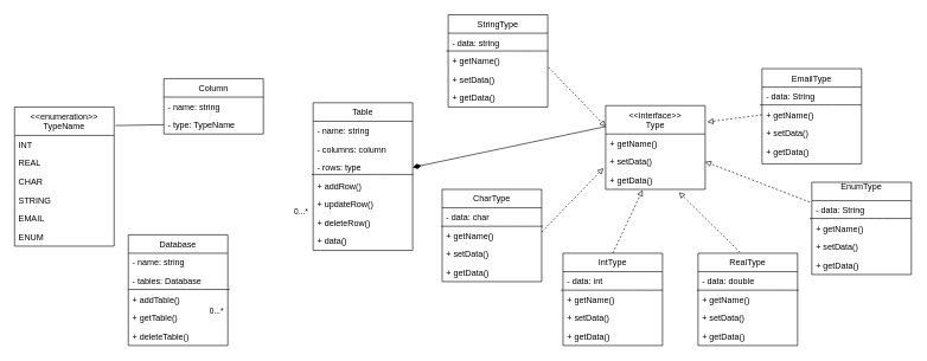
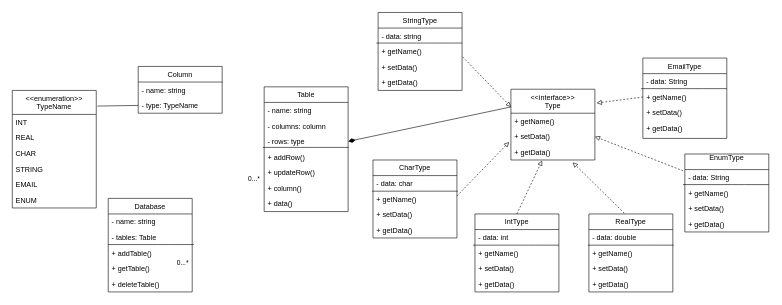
  <mxCell id="0" />
  <mxCell id="1" parent="0" />
  <mxCell id="2" value="RealType" style="swimlane;fontStyle=0;childLayout=stackLayout;horizontal=1;startSize=26;fillColor=none;horizontalStack=0;resizeParent=1;resizeParentMax=0;resizeLast=0;collapsible=1;marginBottom=0;" parent="1" vertex="1"><mxGeometry x="981.47" y="356" width="140" height="130" as="geometry" /></mxCell>
  <mxCell id="3" value="- data: double " style="text;strokeColor=none;fillColor=none;align=left;verticalAlign=top;spacingLeft=4;spacingRight=4;overflow=hidden;rotatable=0;points=[[0,0.5],[1,0.5]];portConstraint=eastwest;" parent="2" vertex="1"><mxGeometry y="26" width="140" height="26" as="geometry" /></mxCell>
  <mxCell id="4" value="" style="endArrow=none;html=1;strokeWidth=1;exitX=-0.014;exitY=-0.115;exitDx=0;exitDy=0;exitPerimeter=0;entryX=1.007;entryY=-0.115;entryDx=0;entryDy=0;entryPerimeter=0;" parent="2" edge="1"><mxGeometry width="50" height="50" relative="1" as="geometry"><mxPoint x="-1.47" y="52.01" as="sourcePoint" /><mxPoint x="141.47" y="52.01" as="targetPoint" /><Array as="points"><mxPoint x="90.49" y="52" /></Array></mxGeometry></mxCell>
  <mxCell id="5" value="+ getName()" style="text;strokeColor=none;fillColor=none;align=left;verticalAlign=top;spacingLeft=4;spacingRight=4;overflow=hidden;rotatable=0;points=[[0,0.5],[1,0.5]];portConstraint=eastwest;" parent="2" vertex="1"><mxGeometry y="52" width="140" height="26" as="geometry" /></mxCell>
  <mxCell id="6" value="+ setData()" style="text;strokeColor=none;fillColor=none;align=left;verticalAlign=top;spacingLeft=4;spacingRight=4;overflow=hidden;rotatable=0;points=[[0,0.5],[1,0.5]];portConstraint=eastwest;" parent="2" vertex="1"><mxGeometry y="78" width="140" height="26" as="geometry" /></mxCell>
  <mxCell id="7" value="+ getData()" style="text;strokeColor=none;fillColor=none;align=left;verticalAlign=top;spacingLeft=4;spacingRight=4;overflow=hidden;rotatable=0;points=[[0,0.5],[1,0.5]];portConstraint=eastwest;" parent="2" vertex="1"><mxGeometry y="104" width="140" height="26" as="geometry" /></mxCell>
  <mxCell id="8" value="IntType" style="swimlane;fontStyle=0;childLayout=stackLayout;horizontal=1;startSize=26;fillColor=none;horizontalStack=0;resizeParent=1;resizeParentMax=0;resizeLast=0;collapsible=1;marginBottom=0;" parent="1" vertex="1"><mxGeometry x="791.47" y="356" width="140" height="130" as="geometry"><mxRectangle x="240" y="434" width="70" height="26" as="alternateBounds" /></mxGeometry></mxCell>
  <mxCell id="9" value="- data: int" style="text;strokeColor=none;fillColor=none;align=left;verticalAlign=top;spacingLeft=4;spacingRight=4;overflow=hidden;rotatable=0;points=[[0,0.5],[1,0.5]];portConstraint=eastwest;" parent="8" vertex="1"><mxGeometry y="26" width="140" height="26" as="geometry" /></mxCell>
  <mxCell id="10" value="" style="endArrow=none;html=1;strokeWidth=1;exitX=-0.014;exitY=-0.115;exitDx=0;exitDy=0;exitPerimeter=0;entryX=1.007;entryY=-0.115;entryDx=0;entryDy=0;entryPerimeter=0;" parent="8" edge="1"><mxGeometry width="50" height="50" relative="1" as="geometry"><mxPoint x="-2.94" y="52.01" as="sourcePoint" /><mxPoint x="140" y="52.01" as="targetPoint" /><Array as="points"><mxPoint x="89.02" y="52" /></Array></mxGeometry></mxCell>
  <mxCell id="11" value="+ getName()" style="text;strokeColor=none;fillColor=none;align=left;verticalAlign=top;spacingLeft=4;spacingRight=4;overflow=hidden;rotatable=0;points=[[0,0.5],[1,0.5]];portConstraint=eastwest;" parent="8" vertex="1"><mxGeometry y="52" width="140" height="26" as="geometry" /></mxCell>
  <mxCell id="12" value="+ setData()" style="text;strokeColor=none;fillColor=none;align=left;verticalAlign=top;spacingLeft=4;spacingRight=4;overflow=hidden;rotatable=0;points=[[0,0.5],[1,0.5]];portConstraint=eastwest;" parent="8" vertex="1"><mxGeometry y="78" width="140" height="26" as="geometry" /></mxCell>
  <mxCell id="13" value="+ getData()" style="text;strokeColor=none;fillColor=none;align=left;verticalAlign=top;spacingLeft=4;spacingRight=4;overflow=hidden;rotatable=0;points=[[0,0.5],[1,0.5]];portConstraint=eastwest;" parent="8" vertex="1"><mxGeometry y="104" width="140" height="26" as="geometry" /></mxCell>
  <mxCell id="14" value="CharType" style="swimlane;fontStyle=0;childLayout=stackLayout;horizontal=1;startSize=26;fillColor=none;horizontalStack=0;resizeParent=1;resizeParentMax=0;resizeLast=0;collapsible=1;marginBottom=0;" parent="1" vertex="1"><mxGeometry x="621.47" y="266" width="140" height="130" as="geometry" /></mxCell>
  <mxCell id="15" value="- data: char " style="text;strokeColor=none;fillColor=none;align=left;verticalAlign=top;spacingLeft=4;spacingRight=4;overflow=hidden;rotatable=0;points=[[0,0.5],[1,0.5]];portConstraint=eastwest;" parent="14" vertex="1"><mxGeometry y="26" width="140" height="26" as="geometry" /></mxCell>
  <mxCell id="16" value="" style="endArrow=none;html=1;strokeWidth=1;exitX=-0.014;exitY=-0.115;exitDx=0;exitDy=0;exitPerimeter=0;entryX=1.007;entryY=-0.115;entryDx=0;entryDy=0;entryPerimeter=0;" parent="14" edge="1"><mxGeometry width="50" height="50" relative="1" as="geometry"><mxPoint x="-1.47" y="52.01" as="sourcePoint" /><mxPoint x="141.47" y="52.01" as="targetPoint" /><Array as="points"><mxPoint x="90.49" y="52" /></Array></mxGeometry></mxCell>
  <mxCell id="17" value="+ getName()" style="text;strokeColor=none;fillColor=none;align=left;verticalAlign=top;spacingLeft=4;spacingRight=4;overflow=hidden;rotatable=0;points=[[0,0.5],[1,0.5]];portConstraint=eastwest;" parent="14" vertex="1"><mxGeometry y="52" width="140" height="26" as="geometry" /></mxCell>
  <mxCell id="18" value="+ setData()" style="text;strokeColor=none;fillColor=none;align=left;verticalAlign=top;spacingLeft=4;spacingRight=4;overflow=hidden;rotatable=0;points=[[0,0.5],[1,0.5]];portConstraint=eastwest;" parent="14" vertex="1"><mxGeometry y="78" width="140" height="26" as="geometry" /></mxCell>
  <mxCell id="19" value="+ getData()" style="text;strokeColor=none;fillColor=none;align=left;verticalAlign=top;spacingLeft=4;spacingRight=4;overflow=hidden;rotatable=0;points=[[0,0.5],[1,0.5]];portConstraint=eastwest;" parent="14" vertex="1"><mxGeometry y="104" width="140" height="26" as="geometry" /></mxCell>
  <mxCell id="20" value="StringType" style="swimlane;fontStyle=0;childLayout=stackLayout;horizontal=1;startSize=26;fillColor=none;horizontalStack=0;resizeParent=1;resizeParentMax=0;resizeLast=0;collapsible=1;marginBottom=0;" parent="1" vertex="1"><mxGeometry x="630" y="20" width="140" height="130" as="geometry" /></mxCell>
  <mxCell id="21" value="- data: string " style="text;strokeColor=none;fillColor=none;align=left;verticalAlign=top;spacingLeft=4;spacingRight=4;overflow=hidden;rotatable=0;points=[[0,0.5],[1,0.5]];portConstraint=eastwest;" parent="20" vertex="1"><mxGeometry y="26" width="140" height="26" as="geometry" /></mxCell>
  <mxCell id="22" value="" style="endArrow=none;html=1;strokeWidth=1;exitX=-0.014;exitY=-0.115;exitDx=0;exitDy=0;exitPerimeter=0;entryX=1.007;entryY=-0.115;entryDx=0;entryDy=0;entryPerimeter=0;" parent="20" edge="1"><mxGeometry width="50" height="50" relative="1" as="geometry"><mxPoint x="-2.94" y="51.01" as="sourcePoint" /><mxPoint x="140" y="51.01" as="targetPoint" /><Array as="points"><mxPoint x="49.02" y="51" /><mxPoint x="69.02" y="51" /><mxPoint x="89.02" y="51" /><mxPoint x="127.06" y="51" /></Array></mxGeometry></mxCell>
  <mxCell id="23" value="+ getName()" style="text;strokeColor=none;fillColor=none;align=left;verticalAlign=top;spacingLeft=4;spacingRight=4;overflow=hidden;rotatable=0;points=[[0,0.5],[1,0.5]];portConstraint=eastwest;" parent="20" vertex="1"><mxGeometry y="52" width="140" height="26" as="geometry" /></mxCell>
  <mxCell id="24" value="+ setData()" style="text;strokeColor=none;fillColor=none;align=left;verticalAlign=top;spacingLeft=4;spacingRight=4;overflow=hidden;rotatable=0;points=[[0,0.5],[1,0.5]];portConstraint=eastwest;" parent="20" vertex="1"><mxGeometry y="78" width="140" height="26" as="geometry" /></mxCell>
  <mxCell id="25" value="+ getData()" style="text;strokeColor=none;fillColor=none;align=left;verticalAlign=top;spacingLeft=4;spacingRight=4;overflow=hidden;rotatable=0;points=[[0,0.5],[1,0.5]];portConstraint=eastwest;" parent="20" vertex="1"><mxGeometry y="104" width="140" height="26" as="geometry" /></mxCell>
  <mxCell id="26" value="&lt;&lt;interface&gt;&gt;&#10;Type" style="swimlane;fontStyle=0;childLayout=stackLayout;horizontal=1;startSize=40;fillColor=none;horizontalStack=0;resizeParent=1;resizeParentMax=0;resizeLast=0;collapsible=1;marginBottom=0;" parent="1" vertex="1"><mxGeometry x="851.47" y="148" width="140" height="118" as="geometry" /></mxCell>
  <mxCell id="27" value="+ getName()" style="text;strokeColor=none;fillColor=none;align=left;verticalAlign=top;spacingLeft=4;spacingRight=4;overflow=hidden;rotatable=0;points=[[0,0.5],[1,0.5]];portConstraint=eastwest;" parent="26" vertex="1"><mxGeometry y="40" width="140" height="26" as="geometry" /></mxCell>
  <mxCell id="28" value="+ setData()" style="text;strokeColor=none;fillColor=none;align=left;verticalAlign=top;spacingLeft=4;spacingRight=4;overflow=hidden;rotatable=0;points=[[0,0.5],[1,0.5]];portConstraint=eastwest;" parent="26" vertex="1"><mxGeometry y="66" width="140" height="26" as="geometry" /></mxCell>
  <mxCell id="29" value="+ getData()" style="text;strokeColor=none;fillColor=none;align=left;verticalAlign=top;spacingLeft=4;spacingRight=4;overflow=hidden;rotatable=0;points=[[0,0.5],[1,0.5]];portConstraint=eastwest;" parent="26" vertex="1"><mxGeometry y="92" width="140" height="26" as="geometry" /></mxCell>
  <mxCell id="30" value="" style="endArrow=block;html=1;entryX=-0.021;entryY=-0.154;entryDx=0;entryDy=0;entryPerimeter=0;endFill=0;dashed=1;" parent="1" target="29" edge="1"><mxGeometry width="50" height="50" relative="1" as="geometry"><mxPoint x="761.47" y="326" as="sourcePoint" /><mxPoint x="811.47" y="276" as="targetPoint" /></mxGeometry></mxCell>
  <mxCell id="31" value="" style="endArrow=block;html=1;entryX=0;entryY=0.25;entryDx=0;entryDy=0;endFill=0;dashed=1;exitX=1.007;exitY=0.846;exitDx=0;exitDy=0;exitPerimeter=0;" parent="1" source="23" target="26" edge="1"><mxGeometry width="50" height="50" relative="1" as="geometry"><mxPoint x="771.47" y="336" as="sourcePoint" /><mxPoint x="858.53" y="245.996" as="targetPoint" /></mxGeometry></mxCell>
  <mxCell id="32" value="" style="endArrow=block;html=1;entryX=0.371;entryY=1.038;entryDx=0;entryDy=0;entryPerimeter=0;endFill=0;dashed=1;exitX=0.5;exitY=0;exitDx=0;exitDy=0;" parent="1" source="8" target="29" edge="1"><mxGeometry width="50" height="50" relative="1" as="geometry"><mxPoint x="781.47" y="346" as="sourcePoint" /><mxPoint x="868.53" y="255.996" as="targetPoint" /></mxGeometry></mxCell>
  <mxCell id="33" value="" style="endArrow=block;html=1;entryX=0.736;entryY=1.154;entryDx=0;entryDy=0;entryPerimeter=0;endFill=0;dashed=1;exitX=0.421;exitY=-0.01;exitDx=0;exitDy=0;exitPerimeter=0;" parent="1" source="2" target="29" edge="1"><mxGeometry width="50" height="50" relative="1" as="geometry"><mxPoint x="791.47" y="356" as="sourcePoint" /><mxPoint x="878.53" y="265.996" as="targetPoint" /></mxGeometry></mxCell>
  <mxCell id="34" value="" style="endArrow=block;html=1;entryX=1;entryY=0.5;entryDx=0;entryDy=0;endFill=0;dashed=1;exitX=-0.021;exitY=0.077;exitDx=0;exitDy=0;exitPerimeter=0;" parent="1" source="45" target="28" edge="1"><mxGeometry width="50" height="50" relative="1" as="geometry"><mxPoint x="801.47" y="366" as="sourcePoint" /><mxPoint x="888.53" y="275.996" as="targetPoint" /></mxGeometry></mxCell>
  <mxCell id="35" value="" style="endArrow=block;html=1;entryX=1.021;entryY=0.195;entryDx=0;entryDy=0;entryPerimeter=0;endFill=0;dashed=1;exitX=0;exitY=0.5;exitDx=0;exitDy=0;" parent="1" source="39" target="26" edge="1"><mxGeometry width="50" height="50" relative="1" as="geometry"><mxPoint x="811.47" y="376" as="sourcePoint" /><mxPoint x="898.53" y="285.996" as="targetPoint" /></mxGeometry></mxCell>
  <mxCell id="36" value="EmailType" style="swimlane;fontStyle=0;childLayout=stackLayout;horizontal=1;startSize=26;fillColor=none;horizontalStack=0;resizeParent=1;resizeParentMax=0;resizeLast=0;collapsible=1;marginBottom=0;" parent="1" vertex="1"><mxGeometry x="1071.47" y="96" width="140" height="134" as="geometry" /></mxCell>
  <mxCell id="37" value="- data: String" style="text;strokeColor=none;fillColor=none;align=left;verticalAlign=top;spacingLeft=4;spacingRight=4;overflow=hidden;rotatable=0;points=[[0,0.5],[1,0.5]];portConstraint=eastwest;" parent="36" vertex="1"><mxGeometry y="26" width="140" height="26" as="geometry" /></mxCell>
  <mxCell id="38" value="" style="endArrow=none;html=1;strokeWidth=1;exitX=-0.014;exitY=-0.115;exitDx=0;exitDy=0;exitPerimeter=0;entryX=1.007;entryY=-0.115;entryDx=0;entryDy=0;entryPerimeter=0;" parent="36" edge="1"><mxGeometry width="50" height="50" relative="1" as="geometry"><mxPoint x="-2.94" y="51.01" as="sourcePoint" /><mxPoint x="140" y="51.01" as="targetPoint" /><Array as="points"><mxPoint x="89.02" y="51" /></Array></mxGeometry></mxCell>
  <mxCell id="39" value="+ getName()" style="text;strokeColor=none;fillColor=none;align=left;verticalAlign=top;spacingLeft=4;spacingRight=4;overflow=hidden;rotatable=0;points=[[0,0.5],[1,0.5]];portConstraint=eastwest;" parent="36" vertex="1"><mxGeometry y="52" width="140" height="26" as="geometry" /></mxCell>
  <mxCell id="40" value="+ setData()" style="text;strokeColor=none;fillColor=none;align=left;verticalAlign=top;spacingLeft=4;spacingRight=4;overflow=hidden;rotatable=0;points=[[0,0.5],[1,0.5]];portConstraint=eastwest;" parent="36" vertex="1"><mxGeometry y="78" width="140" height="26" as="geometry" /></mxCell>
  <mxCell id="41" value="+ getData()" style="text;strokeColor=none;fillColor=none;align=left;verticalAlign=top;spacingLeft=4;spacingRight=4;overflow=hidden;rotatable=0;points=[[0,0.5],[1,0.5]];portConstraint=eastwest;" parent="36" vertex="1"><mxGeometry y="104" width="140" height="30" as="geometry" /></mxCell>
  <mxCell id="42" value="" style="endArrow=none;html=1;exitX=1.014;exitY=0.133;exitDx=0;exitDy=0;exitPerimeter=0;entryX=0;entryY=0.5;entryDx=0;entryDy=0;" parent="1" source="53" target="52" edge="1"><mxGeometry width="50" height="50" relative="1" as="geometry"><mxPoint x="300" y="410" as="sourcePoint" /><mxPoint x="350" y="360" as="targetPoint" /></mxGeometry></mxCell>
  <mxCell id="43" value="" style="endArrow=none;html=1;entryX=0;entryY=0.25;entryDx=0;entryDy=0;exitX=1;exitY=0.5;exitDx=0;exitDy=0;endFill=0;startArrow=diamondThin;startFill=1;strokeWidth=1;endSize=7;startSize=10;" parent="1" source="63" target="26" edge="1"><mxGeometry width="50" height="50" relative="1" as="geometry"><mxPoint x="409.02" y="352.01" as="sourcePoint" /><mxPoint x="270" y="318" as="targetPoint" /></mxGeometry></mxCell>
  <mxCell id="44" value="EnumType&#10;" style="swimlane;fontStyle=0;childLayout=stackLayout;horizontal=1;startSize=26;fillColor=none;horizontalStack=0;resizeParent=1;resizeParentMax=0;resizeLast=0;collapsible=1;marginBottom=0;" parent="1" vertex="1"><mxGeometry x="1141.47" y="256" width="140" height="130" as="geometry" /></mxCell>
  <mxCell id="45" value="- data: String" style="text;strokeColor=none;fillColor=none;align=left;verticalAlign=top;spacingLeft=4;spacingRight=4;overflow=hidden;rotatable=0;points=[[0,0.5],[1,0.5]];portConstraint=eastwest;" parent="44" vertex="1"><mxGeometry y="26" width="140" height="26" as="geometry" /></mxCell>
  <mxCell id="46" value="" style="endArrow=none;html=1;strokeWidth=1;exitX=-0.014;exitY=-0.115;exitDx=0;exitDy=0;exitPerimeter=0;entryX=1.007;entryY=-0.115;entryDx=0;entryDy=0;entryPerimeter=0;" parent="44" edge="1"><mxGeometry width="50" height="50" relative="1" as="geometry"><mxPoint x="-2.94" y="51.01" as="sourcePoint" /><mxPoint x="140" y="51.01" as="targetPoint" /><Array as="points"><mxPoint x="89.02" y="51" /></Array></mxGeometry></mxCell>
  <mxCell id="47" value="+ getName()" style="text;strokeColor=none;fillColor=none;align=left;verticalAlign=top;spacingLeft=4;spacingRight=4;overflow=hidden;rotatable=0;points=[[0,0.5],[1,0.5]];portConstraint=eastwest;" parent="44" vertex="1"><mxGeometry y="52" width="140" height="26" as="geometry" /></mxCell>
  <mxCell id="48" value="+ setData()" style="text;strokeColor=none;fillColor=none;align=left;verticalAlign=top;spacingLeft=4;spacingRight=4;overflow=hidden;rotatable=0;points=[[0,0.5],[1,0.5]];portConstraint=eastwest;" parent="44" vertex="1"><mxGeometry y="78" width="140" height="26" as="geometry" /></mxCell>
  <mxCell id="49" value="+ getData()" style="text;strokeColor=none;fillColor=none;align=left;verticalAlign=top;spacingLeft=4;spacingRight=4;overflow=hidden;rotatable=0;points=[[0,0.5],[1,0.5]];portConstraint=eastwest;" parent="44" vertex="1"><mxGeometry y="104" width="140" height="26" as="geometry" /></mxCell>
  <mxCell id="50" value="Column" style="swimlane;fontStyle=0;childLayout=stackLayout;horizontal=1;startSize=26;fillColor=none;horizontalStack=0;resizeParent=1;resizeParentMax=0;resizeLast=0;collapsible=1;marginBottom=0;" parent="1" vertex="1"><mxGeometry x="230" y="110" width="140" height="78" as="geometry" /></mxCell>
  <mxCell id="51" value="- name: string" style="text;strokeColor=none;fillColor=none;align=left;verticalAlign=top;spacingLeft=4;spacingRight=4;overflow=hidden;rotatable=0;points=[[0,0.5],[1,0.5]];portConstraint=eastwest;" parent="50" vertex="1"><mxGeometry y="26" width="140" height="26" as="geometry" /></mxCell>
  <mxCell id="52" value="- type: TypeName" style="text;strokeColor=none;fillColor=none;align=left;verticalAlign=top;spacingLeft=4;spacingRight=4;overflow=hidden;rotatable=0;points=[[0,0.5],[1,0.5]];portConstraint=eastwest;" parent="50" vertex="1"><mxGeometry y="52" width="140" height="26" as="geometry" /></mxCell>
  <mxCell id="53" value="&lt;&lt;enumeration&gt;&gt;&#10;TypeName" style="swimlane;fontStyle=0;childLayout=stackLayout;horizontal=1;startSize=40;fillColor=none;horizontalStack=0;resizeParent=1;resizeParentMax=0;resizeLast=0;collapsible=1;marginBottom=0;" parent="1" vertex="1"><mxGeometry x="20" y="150" width="140" height="196" as="geometry" /></mxCell>
  <mxCell id="54" value="INT" style="text;strokeColor=none;fillColor=none;align=left;verticalAlign=top;spacingLeft=4;spacingRight=4;overflow=hidden;rotatable=0;points=[[0,0.5],[1,0.5]];portConstraint=eastwest;" parent="53" vertex="1"><mxGeometry y="40" width="140" height="26" as="geometry" /></mxCell>
  <mxCell id="55" value="REAL" style="text;strokeColor=none;fillColor=none;align=left;verticalAlign=top;spacingLeft=4;spacingRight=4;overflow=hidden;rotatable=0;points=[[0,0.5],[1,0.5]];portConstraint=eastwest;" parent="53" vertex="1"><mxGeometry y="66" width="140" height="26" as="geometry" /></mxCell>
  <mxCell id="56" value="CHAR" style="text;strokeColor=none;fillColor=none;align=left;verticalAlign=top;spacingLeft=4;spacingRight=4;overflow=hidden;rotatable=0;points=[[0,0.5],[1,0.5]];portConstraint=eastwest;" parent="53" vertex="1"><mxGeometry y="92" width="140" height="26" as="geometry" /></mxCell>
  <mxCell id="57" value="STRING" style="text;strokeColor=none;fillColor=none;align=left;verticalAlign=top;spacingLeft=4;spacingRight=4;overflow=hidden;rotatable=0;points=[[0,0.5],[1,0.5]];portConstraint=eastwest;" parent="53" vertex="1"><mxGeometry y="118" width="140" height="26" as="geometry" /></mxCell>
  <mxCell id="58" value="EMAIL" style="text;strokeColor=none;fillColor=none;align=left;verticalAlign=top;spacingLeft=4;spacingRight=4;overflow=hidden;rotatable=0;points=[[0,0.5],[1,0.5]];portConstraint=eastwest;" parent="53" vertex="1"><mxGeometry y="144" width="140" height="26" as="geometry" /></mxCell>
  <mxCell id="59" value="ENUM" style="text;strokeColor=none;fillColor=none;align=left;verticalAlign=top;spacingLeft=4;spacingRight=4;overflow=hidden;rotatable=0;points=[[0,0.5],[1,0.5]];portConstraint=eastwest;" parent="53" vertex="1"><mxGeometry y="170" width="140" height="26" as="geometry" /></mxCell>
  <mxCell id="60" value="Table" style="swimlane;fontStyle=0;childLayout=stackLayout;horizontal=1;startSize=26;fillColor=none;horizontalStack=0;resizeParent=1;resizeParentMax=0;resizeLast=0;collapsible=1;marginBottom=0;" parent="1" vertex="1"><mxGeometry x="440" y="144" width="140" height="208" as="geometry" /></mxCell>
  <mxCell id="61" value="- name: string" style="text;strokeColor=none;fillColor=none;align=left;verticalAlign=top;spacingLeft=4;spacingRight=4;overflow=hidden;rotatable=0;points=[[0,0.5],[1,0.5]];portConstraint=eastwest;" parent="60" vertex="1"><mxGeometry y="26" width="140" height="26" as="geometry" /></mxCell>
  <mxCell id="62" value="- columns: column" style="text;strokeColor=none;fillColor=none;align=left;verticalAlign=top;spacingLeft=4;spacingRight=4;overflow=hidden;rotatable=0;points=[[0,0.5],[1,0.5]];portConstraint=eastwest;" parent="60" vertex="1"><mxGeometry y="52" width="140" height="26" as="geometry" /></mxCell>
  <mxCell id="63" value="- rows: type" style="text;strokeColor=none;fillColor=none;align=left;verticalAlign=top;spacingLeft=4;spacingRight=4;overflow=hidden;rotatable=0;points=[[0,0.5],[1,0.5]];portConstraint=eastwest;" parent="60" vertex="1"><mxGeometry y="78" width="140" height="26" as="geometry" /></mxCell>
  <mxCell id="64" value="+ addRow()" style="text;fillColor=none;align=left;verticalAlign=top;spacingLeft=4;spacingRight=4;overflow=hidden;rotatable=0;points=[[0,0.5],[1,0.5]];portConstraint=eastwest;strokeWidth=1;" parent="60" vertex="1"><mxGeometry y="104" width="140" height="26" as="geometry" /></mxCell>
  <mxCell id="65" value="+ updateRow()" style="text;strokeColor=none;fillColor=none;align=left;verticalAlign=top;spacingLeft=4;spacingRight=4;overflow=hidden;rotatable=0;points=[[0,0.5],[1,0.5]];portConstraint=eastwest;" parent="60" vertex="1"><mxGeometry y="130" width="140" height="26" as="geometry" /></mxCell>
- <mxCell id="66" value="+ deleteRow()" style="text;strokeColor=none;fillColor=none;align=left;verticalAlign=top;spacingLeft=4;spacingRight=4;overflow=hidden;rotatable=0;points=[[0,0.5],[1,0.5]];portConstraint=eastwest;" parent="60" vertex="1"><mxGeometry y="156" width="140" height="26" as="geometry" /></mxCell>
+ <mxCell id="66" value="+ column()" style="text;strokeColor=none;fillColor=none;align=left;verticalAlign=top;spacingLeft=4;spacingRight=4;overflow=hidden;rotatable=0;points=[[0,0.5],[1,0.5]];portConstraint=eastwest;" parent="60" vertex="1"><mxGeometry y="156" width="140" height="26" as="geometry" /></mxCell>
  <mxCell id="67" value="+ data()" style="text;strokeColor=none;fillColor=none;align=left;verticalAlign=top;spacingLeft=4;spacingRight=4;overflow=hidden;rotatable=0;points=[[0,0.5],[1,0.5]];portConstraint=eastwest;" parent="60" vertex="1"><mxGeometry y="182" width="140" height="26" as="geometry" /></mxCell>
  <mxCell id="68" value="" style="endArrow=none;html=1;strokeWidth=1;exitX=-0.014;exitY=-0.115;exitDx=0;exitDy=0;exitPerimeter=0;entryX=1.007;entryY=-0.115;entryDx=0;entryDy=0;entryPerimeter=0;" parent="60" source="64" target="64" edge="1"><mxGeometry width="50" height="50" relative="1" as="geometry"><mxPoint x="150" y="236" as="sourcePoint" /><mxPoint x="142" y="101" as="targetPoint" /><Array as="points"><mxPoint x="90" y="101" /></Array></mxGeometry></mxCell>
  <mxCell id="69" value="0...*" style="edgeLabel;html=1;align=center;verticalAlign=middle;resizable=0;points=[];" parent="1" vertex="1" connectable="0"><mxGeometry x="360.003" y="240.003" as="geometry"><mxPoint x="-57" y="197" as="offset" /></mxGeometry></mxCell>
  <mxCell id="70" value="Database" style="swimlane;fontStyle=0;childLayout=stackLayout;horizontal=1;startSize=26;fillColor=none;horizontalStack=0;resizeParent=1;resizeParentMax=0;resizeLast=0;collapsible=1;marginBottom=0;" parent="1" vertex="1"><mxGeometry x="180" y="330" width="140" height="156" as="geometry" /></mxCell>
  <mxCell id="71" value="- name: string" style="text;strokeColor=none;fillColor=none;align=left;verticalAlign=top;spacingLeft=4;spacingRight=4;overflow=hidden;rotatable=0;points=[[0,0.5],[1,0.5]];portConstraint=eastwest;" parent="70" vertex="1"><mxGeometry y="26" width="140" height="26" as="geometry" /></mxCell>
- <mxCell id="72" value="- tables: Database" style="text;strokeColor=none;fillColor=none;align=left;verticalAlign=top;spacingLeft=4;spacingRight=4;overflow=hidden;rotatable=0;points=[[0,0.5],[1,0.5]];portConstraint=eastwest;" parent="70" vertex="1"><mxGeometry y="52" width="140" height="26" as="geometry" /></mxCell>
+ <mxCell id="72" value="- tables: Table" style="text;strokeColor=none;fillColor=none;align=left;verticalAlign=top;spacingLeft=4;spacingRight=4;overflow=hidden;rotatable=0;points=[[0,0.5],[1,0.5]];portConstraint=eastwest;" parent="70" vertex="1"><mxGeometry y="52" width="140" height="26" as="geometry" /></mxCell>
  <mxCell id="73" value="" style="endArrow=none;html=1;strokeWidth=1;exitX=-0.014;exitY=-0.115;exitDx=0;exitDy=0;exitPerimeter=0;entryX=1.007;entryY=-0.115;entryDx=0;entryDy=0;entryPerimeter=0;" parent="70" edge="1"><mxGeometry width="50" height="50" relative="1" as="geometry"><mxPoint y="77.01" as="sourcePoint" /><mxPoint x="142.94" y="77.01" as="targetPoint" /><Array as="points"><mxPoint x="91.96" y="77" /></Array></mxGeometry></mxCell>
  <mxCell id="74" value="+ addTable()" style="text;strokeColor=none;fillColor=none;align=left;verticalAlign=top;spacingLeft=4;spacingRight=4;overflow=hidden;rotatable=0;points=[[0,0.5],[1,0.5]];portConstraint=eastwest;" parent="70" vertex="1"><mxGeometry y="78" width="140" height="26" as="geometry" /></mxCell>
  <mxCell id="75" value="+ getTable()" style="text;strokeColor=none;fillColor=none;align=left;verticalAlign=top;spacingLeft=4;spacingRight=4;overflow=hidden;rotatable=0;points=[[0,0.5],[1,0.5]];portConstraint=eastwest;" parent="70" vertex="1"><mxGeometry y="104" width="140" height="26" as="geometry" /></mxCell>
  <mxCell id="76" value="+ deleteTable()" style="text;strokeColor=none;fillColor=none;align=left;verticalAlign=top;spacingLeft=4;spacingRight=4;overflow=hidden;rotatable=0;points=[[0,0.5],[1,0.5]];portConstraint=eastwest;" parent="70" vertex="1"><mxGeometry y="130" width="140" height="26" as="geometry" /></mxCell>
  <mxCell id="77" value="0...*" style="edgeLabel;html=1;align=center;verticalAlign=middle;resizable=0;points=[];" parent="1" vertex="1" connectable="0"><mxGeometry x="240.003" y="310.003" as="geometry"><mxPoint x="182" y="-13" as="offset" /></mxGeometry></mxCell>
